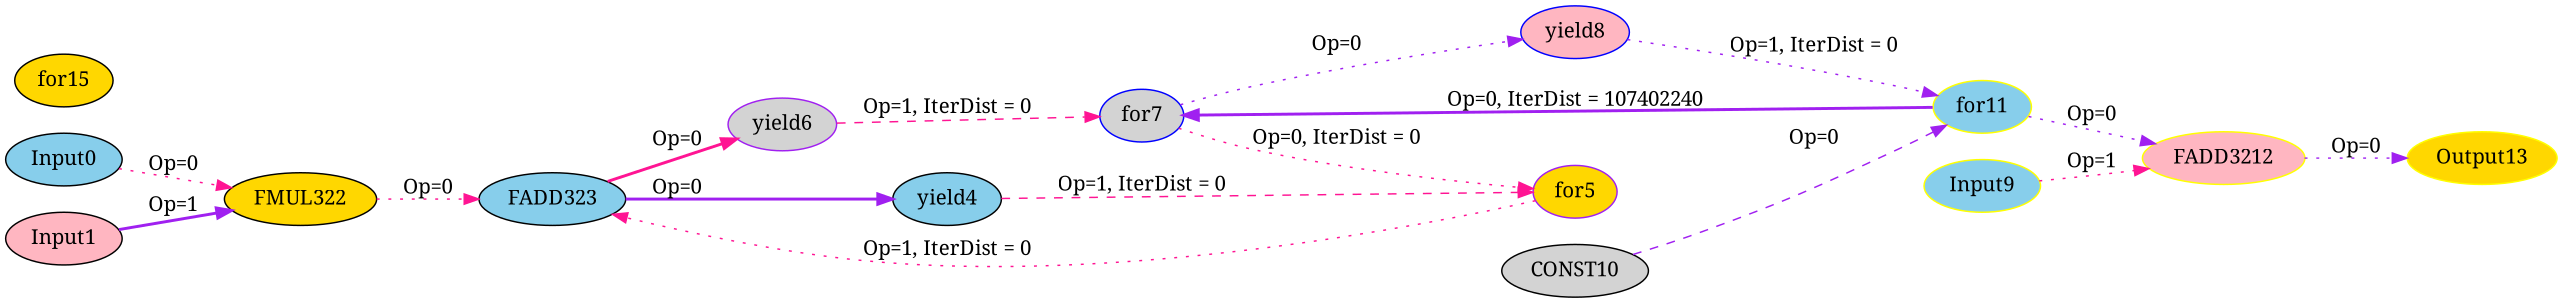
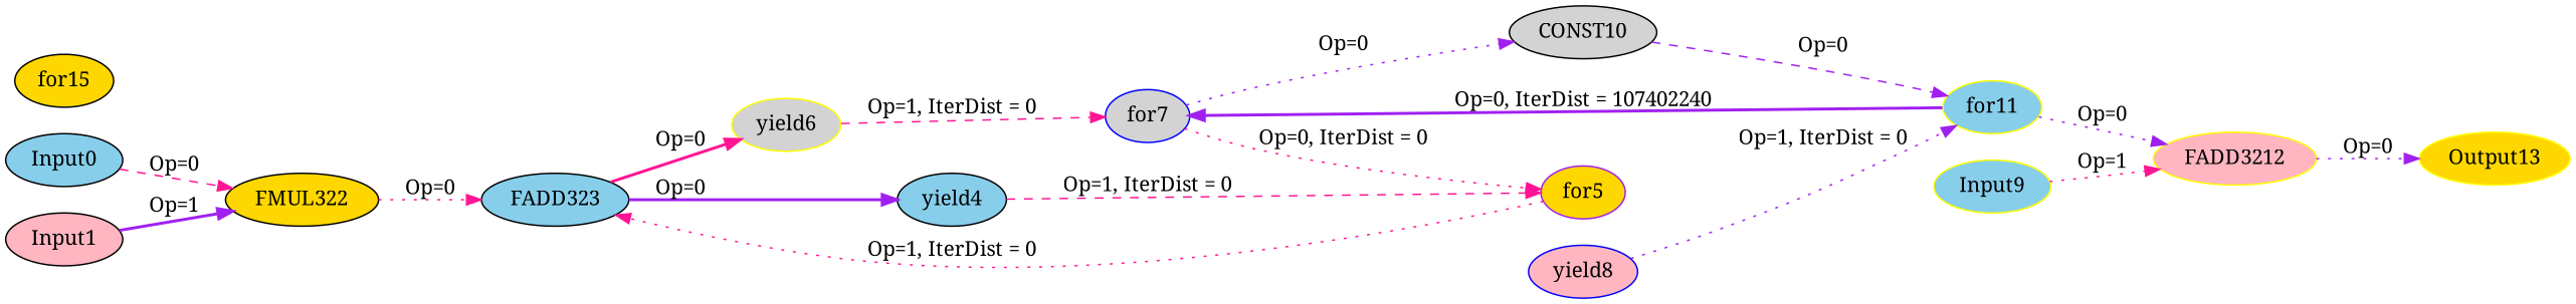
  digraph {
    fontname="Noto Serif"
    rankdir=LR
    node [color=black fillcolor=skyblue fontname="Noto Serif" opcode=for style=filled]
    edge [color=deeppink fontname="Noto Serif" operand=0 style=dotted]
    Input0 [offset="0,0" opcode=Input pattern="4,7,120,7,120,3,-2900,29" ref_name=conv2d_kernel_0_1]
    FMUL322 [fillcolor=gold opcode=FMUL32]
    FADD323 [opcode=FADD32]
    Input1 [fillcolor=lightpink offset="0,0" opcode=Input pattern="4,7,4,7,4,3,-584,29" ref_name=conv2d_kernel_0_2]
    yield4 [opcode=yield]
-   yield6 [color=purple fillcolor=lightgrey opcode=yield]
+   yield6 [color=yellow fillcolor=lightgrey opcode=yield]
    for5 [color=purple fillcolor=gold]
    for7 [color=blue fillcolor=lightgrey]
    yield8 [color=blue fillcolor=lightpink opcode=yield]
    for11 [color=yellow]
    FADD3212 [color=yellow fillcolor=lightpink opcode=FADD32]
    Input9 [color=yellow offset="0,0" opcode=Input pattern="0,7,0,7,0,3,4,29" ref_name=conv2d_kernel_0_0]
    Output13 [color=yellow fillcolor=gold offset="0,0" opcode=Output pattern="0,7,0,7,0,3,4,29" ref_name=conv2d_kernel_0_3]
    CONST10 [fillcolor=lightgrey opcode=CONST value="0x00000000"]
    for15 [fillcolor=gold]
-   Input0 -> FMUL322 [label="Op=0"]
+   Input0 -> FMUL322 [label="Op=0" style=dashed]
    FMUL322 -> FADD323 [label="Op=0"]
    FADD323 -> yield4 [color=purple label="Op=0" style=bold]
    FADD323 -> yield6 [label="Op=0" style=bold]
    Input1 -> FMUL322 [color=purple label="Op=1" operand=1 style=bold]
    yield4 -> for5 [iterdist=0 label="Op=1, IterDist = 0" operand=1 style=dashed]
    yield6 -> for7 [iterdist=0 label="Op=1, IterDist = 0" operand=1 style=dashed]
    for5 -> FADD323 [iterdist=0 label="Op=1, IterDist = 0" operand=1]
    for7 -> for5 [iterdist=0 label="Op=0, IterDist = 0"]
-   for7 -> yield8 [color=purple label="Op=0"]
+   for7 -> CONST10 [color=purple label="Op=0"]
    yield8 -> for11 [color=purple iterdist=0 label="Op=1, IterDist = 0" operand=1]
    for11 -> for7 [color=purple iterdist=107402240 label="Op=0, IterDist = 107402240" style=bold]
    for11 -> FADD3212 [color=purple label="Op=0"]
    FADD3212 -> Output13 [color=purple label="Op=0"]
    Input9 -> FADD3212 [label="Op=1" operand=1]
    CONST10 -> for11 [color=purple label="Op=0" style=dashed]
  }
